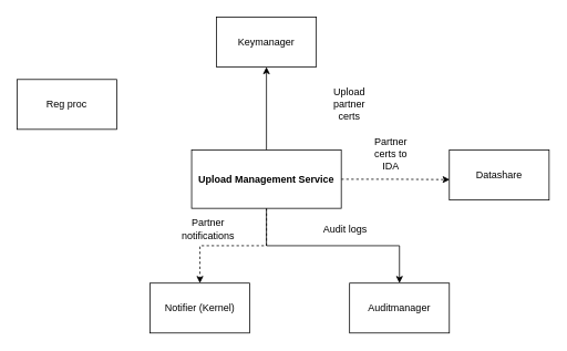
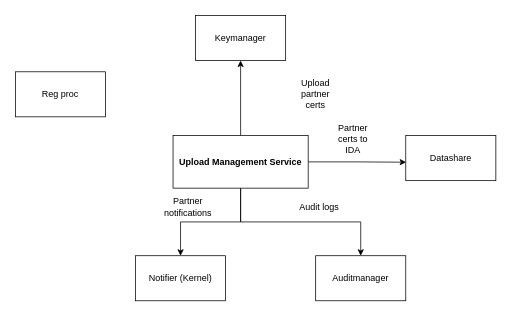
  <mxCell id="0" />
  <mxCell id="1" parent="0" />
  <mxCell id="2" style="edgeStyle=orthogonalEdgeStyle;rounded=0;orthogonalLoop=1;jettySize=auto;html=1;exitX=0.5;exitY=0;exitDx=0;exitDy=0;entryX=0.5;entryY=1;entryDx=0;entryDy=0;" edge="1" parent="1" source="6" target="7"><mxGeometry relative="1" as="geometry" /></mxCell>
- <mxCell id="3" value="" style="edgeStyle=orthogonalEdgeStyle;rounded=0;orthogonalLoop=1;jettySize=auto;html=1;dashed=1;" edge="1" parent="1" source="6" target="11"><mxGeometry relative="1" as="geometry" /></mxCell>
+ <mxCell id="3" value="" style="edgeStyle=orthogonalEdgeStyle;rounded=0;orthogonalLoop=1;jettySize=auto;html=1;" edge="1" parent="1" source="6" target="11"><mxGeometry relative="1" as="geometry" /></mxCell>
  <mxCell id="4" style="edgeStyle=orthogonalEdgeStyle;rounded=0;orthogonalLoop=1;jettySize=auto;html=1;exitX=0.5;exitY=1;exitDx=0;exitDy=0;" edge="1" parent="1" source="6" target="12"><mxGeometry relative="1" as="geometry" /></mxCell>
- <mxCell id="5" style="edgeStyle=orthogonalEdgeStyle;rounded=0;orthogonalLoop=1;jettySize=auto;html=1;entryX=0.004;entryY=0.591;entryDx=0;entryDy=0;entryPerimeter=0;dashed=1;" edge="1" parent="1" source="6" target="10"><mxGeometry relative="1" as="geometry" /></mxCell>
+ <mxCell id="5" style="edgeStyle=orthogonalEdgeStyle;rounded=0;orthogonalLoop=1;jettySize=auto;html=1;entryX=0.004;entryY=0.591;entryDx=0;entryDy=0;entryPerimeter=0;" edge="1" parent="1" source="6" target="10"><mxGeometry relative="1" as="geometry" /></mxCell>
  <mxCell id="6" value="&lt;b&gt;Upload Management Service&lt;/b&gt;" style="rounded=0;whiteSpace=wrap;html=1;" vertex="1" parent="1"><mxGeometry x="230" y="180" width="180" height="70" as="geometry" /></mxCell>
  <mxCell id="7" value="Keymanager" style="rounded=0;whiteSpace=wrap;html=1;" vertex="1" parent="1"><mxGeometry x="260" y="20" width="120" height="60" as="geometry" /></mxCell>
  <mxCell id="8" value="Upload partner certs" style="text;html=1;strokeColor=none;fillColor=none;align=center;verticalAlign=middle;whiteSpace=wrap;rounded=0;" vertex="1" parent="1"><mxGeometry x="390" y="110" width="60" height="30" as="geometry" /></mxCell>
  <mxCell id="9" value="Reg proc" style="rounded=0;whiteSpace=wrap;html=1;" vertex="1" parent="1"><mxGeometry x="20" y="95" width="120" height="60" as="geometry" /></mxCell>
  <mxCell id="10" value="Datashare" style="rounded=0;whiteSpace=wrap;html=1;" vertex="1" parent="1"><mxGeometry x="540" y="180" width="120" height="60" as="geometry" /></mxCell>
  <mxCell id="11" value="Notifier (Kernel)" style="rounded=0;whiteSpace=wrap;html=1;" vertex="1" parent="1"><mxGeometry x="180" y="340" width="120" height="60" as="geometry" /></mxCell>
  <mxCell id="12" value="Auditmanager" style="rounded=0;whiteSpace=wrap;html=1;" vertex="1" parent="1"><mxGeometry x="420" y="340" width="120" height="60" as="geometry" /></mxCell>
- <mxCell id="13" value="Audit logs" style="text;html=1;strokeColor=none;fillColor=none;align=center;verticalAlign=middle;whiteSpace=wrap;rounded=0;" vertex="1" parent="1"><mxGeometry x="385" y="260" width="60" height="30" as="geometry" /></mxCell>
+ <mxCell id="13" value="Audit logs" style="text;html=1;strokeColor=none;fillColor=none;align=center;verticalAlign=middle;whiteSpace=wrap;rounded=0;" vertex="1" parent="1"><mxGeometry x="395" y="260" width="60" height="30" as="geometry" /></mxCell>
  <mxCell id="14" value="Partner notifications" style="text;html=1;strokeColor=none;fillColor=none;align=center;verticalAlign=middle;whiteSpace=wrap;rounded=0;" vertex="1" parent="1"><mxGeometry x="220" y="260" width="60" height="30" as="geometry" /></mxCell>
  <mxCell id="15" value="Partner certs to IDA" style="text;html=1;strokeColor=none;fillColor=none;align=center;verticalAlign=middle;whiteSpace=wrap;rounded=0;" vertex="1" parent="1"><mxGeometry x="440" y="170" width="60" height="30" as="geometry" /></mxCell>
